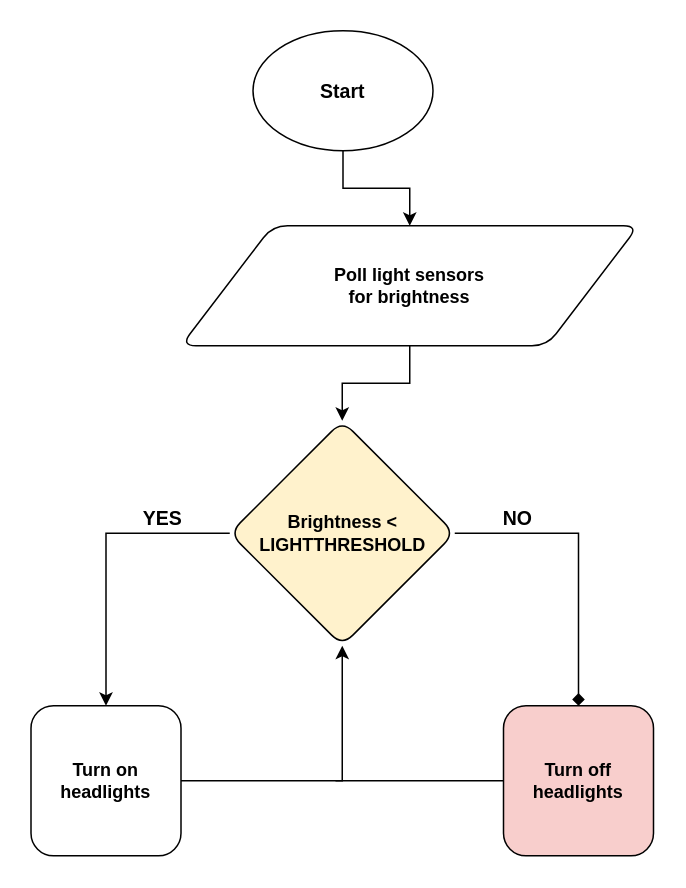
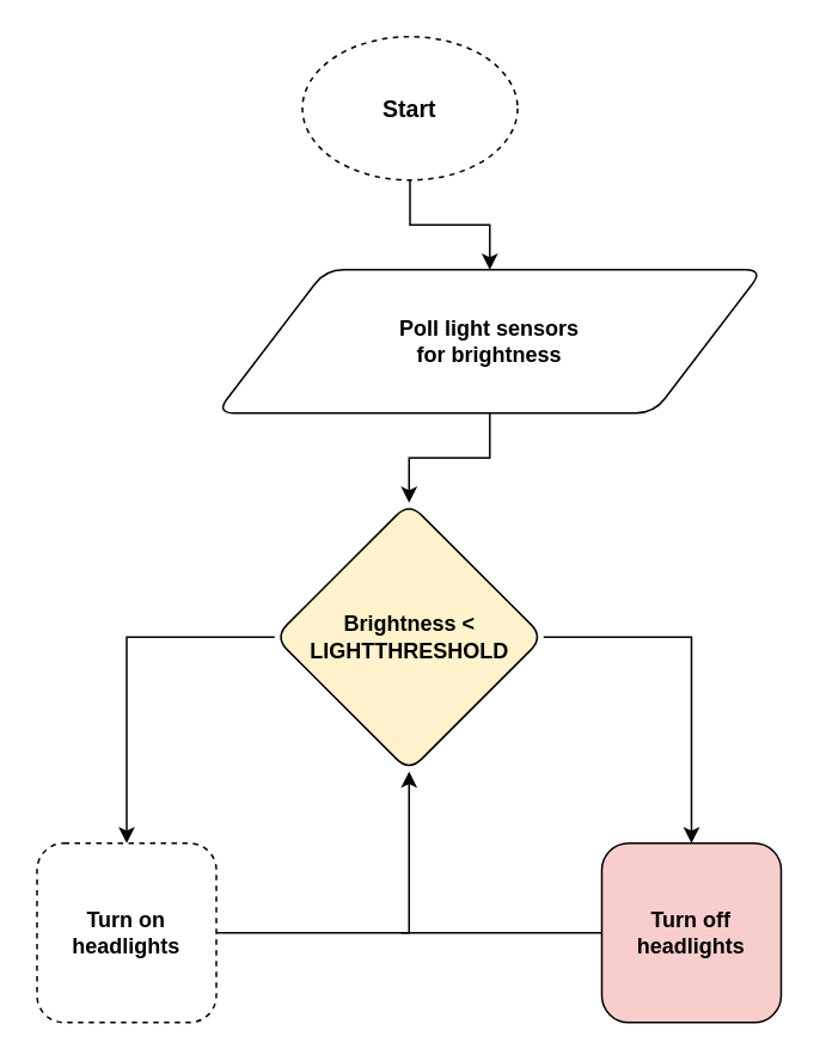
  <mxCell id="0" />
  <mxCell id="1" parent="0" />
  <mxCell id="2" style="edgeStyle=orthogonalEdgeStyle;rounded=0;orthogonalLoop=1;jettySize=auto;html=1;exitX=0.5;exitY=1;exitDx=0;exitDy=0;entryX=0.5;entryY=0;entryDx=0;entryDy=0;" edge="1" parent="1" source="3" target="5"><mxGeometry relative="1" as="geometry" /></mxCell>
- <mxCell id="3" value="&lt;font style=&quot;font-size: 13px&quot;&gt;&lt;b&gt;Start&lt;/b&gt;&lt;/font&gt;" style="ellipse;whiteSpace=wrap;html=1;rounded=1;" vertex="1" parent="1"><mxGeometry x="168" y="20" width="120" height="80" as="geometry" /></mxCell>
+ <mxCell id="3" value="&lt;font style=&quot;font-size: 13px&quot;&gt;&lt;b&gt;Start&lt;/b&gt;&lt;/font&gt;" style="ellipse;whiteSpace=wrap;html=1;rounded=1;dashed=1;" vertex="1" parent="1"><mxGeometry x="168" y="20" width="120" height="80" as="geometry" /></mxCell>
  <mxCell id="4" style="edgeStyle=orthogonalEdgeStyle;rounded=0;orthogonalLoop=1;jettySize=auto;html=1;exitX=0.5;exitY=1;exitDx=0;exitDy=0;entryX=0.5;entryY=0;entryDx=0;entryDy=0;" edge="1" parent="1" source="5" target="8"><mxGeometry relative="1" as="geometry" /></mxCell>
  <mxCell id="5" value="&lt;font style=&quot;font-size: 12px&quot;&gt;&lt;font style=&quot;font-size: 12px&quot;&gt;&lt;b&gt;Poll light sensors &lt;br&gt;for&amp;nbsp;&lt;/b&gt;&lt;/font&gt;&lt;b&gt;brightness&lt;/b&gt;&lt;/font&gt;" style="shape=parallelogram;perimeter=parallelogramPerimeter;whiteSpace=wrap;html=1;rounded=1;" vertex="1" parent="1"><mxGeometry x="120" y="150" width="305" height="80" as="geometry" /></mxCell>
- <mxCell id="6" style="edgeStyle=orthogonalEdgeStyle;rounded=0;orthogonalLoop=1;jettySize=auto;html=1;exitX=1;exitY=0.5;exitDx=0;exitDy=0;entryX=0.5;entryY=0;entryDx=0;entryDy=0;endArrow=diamond;" edge="1" parent="1" source="8" target="11"><mxGeometry relative="1" as="geometry" /></mxCell>
+ <mxCell id="6" style="edgeStyle=orthogonalEdgeStyle;rounded=0;orthogonalLoop=1;jettySize=auto;html=1;exitX=1;exitY=0.5;exitDx=0;exitDy=0;entryX=0.5;entryY=0;entryDx=0;entryDy=0;" edge="1" parent="1" source="8" target="11"><mxGeometry relative="1" as="geometry" /></mxCell>
  <mxCell id="7" style="edgeStyle=orthogonalEdgeStyle;rounded=0;orthogonalLoop=1;jettySize=auto;html=1;exitX=0;exitY=0.5;exitDx=0;exitDy=0;entryX=0.5;entryY=0;entryDx=0;entryDy=0;" edge="1" parent="1" source="8" target="10"><mxGeometry relative="1" as="geometry" /></mxCell>
  <mxCell id="8" value="&lt;font size=&quot;1&quot;&gt;&lt;b style=&quot;font-size: 12px&quot;&gt;Brightness &amp;lt; LIGHTTHRESHOLD&lt;/b&gt;&lt;/font&gt;" style="rhombus;whiteSpace=wrap;html=1;rounded=1;fillColor=#fff2cc;" vertex="1" parent="1"><mxGeometry x="152.5" y="280" width="150" height="150" as="geometry" /></mxCell>
  <mxCell id="9" style="edgeStyle=orthogonalEdgeStyle;rounded=0;orthogonalLoop=1;jettySize=auto;html=1;exitX=1;exitY=0.5;exitDx=0;exitDy=0;entryX=0.5;entryY=1;entryDx=0;entryDy=0;" edge="1" parent="1" source="10" target="8"><mxGeometry relative="1" as="geometry" /></mxCell>
- <mxCell id="10" value="&lt;b&gt;Turn on headlights&lt;/b&gt;" style="whiteSpace=wrap;html=1;aspect=fixed;rounded=1;" vertex="1" parent="1"><mxGeometry x="20" y="470" width="100" height="100" as="geometry" /></mxCell>
+ <mxCell id="10" value="&lt;b&gt;Turn on headlights&lt;/b&gt;" style="whiteSpace=wrap;html=1;aspect=fixed;rounded=1;dashed=1;" vertex="1" parent="1"><mxGeometry x="20" y="470" width="100" height="100" as="geometry" /></mxCell>
  <mxCell id="11" value="&lt;b&gt;Turn off headlights&lt;/b&gt;" style="whiteSpace=wrap;html=1;aspect=fixed;rounded=1;fillColor=#f8cecc;" vertex="1" parent="1"><mxGeometry x="335" y="470" width="100" height="100" as="geometry" /></mxCell>
  <mxCell id="12" value="" style="endArrow=none;html=1;strokeColor=#000000;entryX=0;entryY=0.5;entryDx=0;entryDy=0;" edge="1" parent="1" target="11"><mxGeometry width="50" height="50" relative="1" as="geometry"><mxPoint x="223" y="520" as="sourcePoint" /><mxPoint x="73" y="590" as="targetPoint" /></mxGeometry></mxCell>
- <mxCell id="13" value="&lt;b&gt;&lt;font style=&quot;font-size: 13px&quot;&gt;NO&lt;/font&gt;&lt;/b&gt;" style="text;html=1;resizable=0;points=[];autosize=1;align=left;verticalAlign=top;spacingTop=-4;" vertex="1" parent="1"><mxGeometry x="333" y="335" width="30" height="20" as="geometry" /></mxCell>
- <mxCell id="14" value="&lt;b&gt;&lt;font style=&quot;font-size: 13px&quot;&gt;YES&lt;/font&gt;&lt;/b&gt;" style="text;html=1;resizable=0;points=[];autosize=1;align=left;verticalAlign=top;spacingTop=-4;" vertex="1" parent="1"><mxGeometry x="93" y="335" width="40" height="20" as="geometry" /></mxCell>
